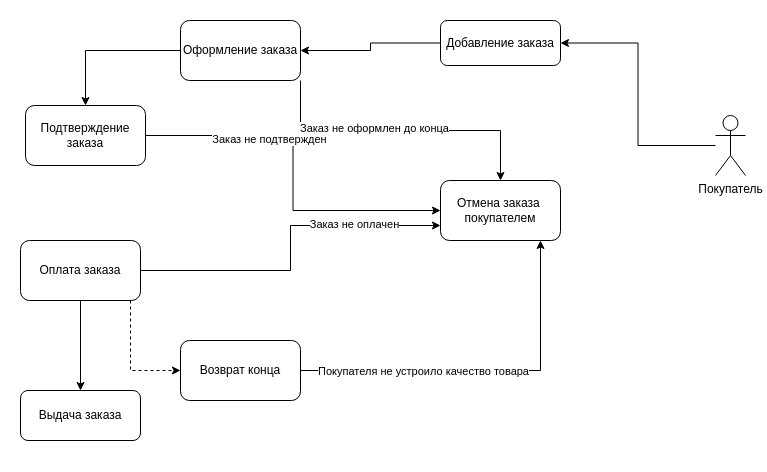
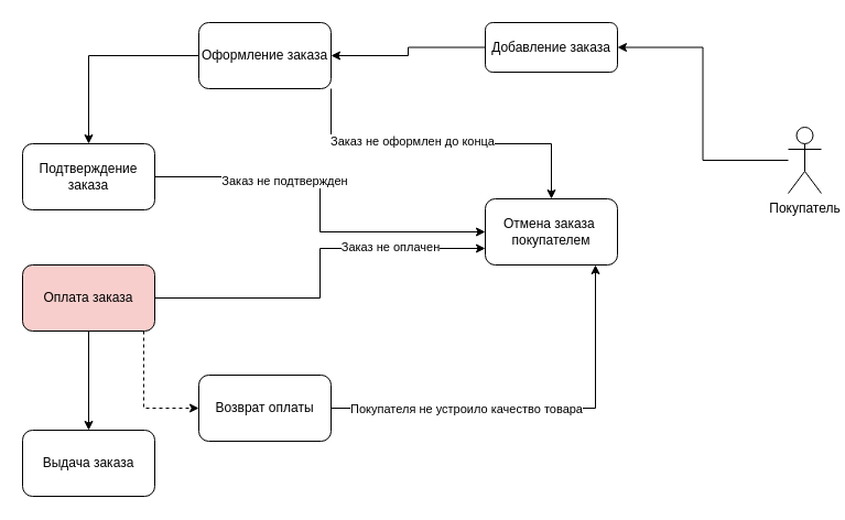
  <mxCell id="0" />
  <mxCell id="1" parent="0" />
  <mxCell id="2" style="edgeStyle=orthogonalEdgeStyle;rounded=0;orthogonalLoop=1;jettySize=auto;html=1;exitX=1;exitY=0.5;exitDx=0;exitDy=0;entryX=0;entryY=0.5;entryDx=0;entryDy=0;" edge="1" parent="1" source="4" target="13"><mxGeometry relative="1" as="geometry" /></mxCell>
  <mxCell id="3" value="Заказ не подтвержден" style="edgeLabel;html=1;align=center;verticalAlign=middle;resizable=0;points=[];" vertex="1" connectable="0" parent="2"><mxGeometry x="-0.333" y="-3" relative="1" as="geometry"><mxPoint as="offset" /></mxGeometry></mxCell>
- <mxCell id="4" value="Подтверждение заказа" style="rounded=1;whiteSpace=wrap;html=1;" vertex="1" parent="1"><mxGeometry x="25" y="105" width="120" height="60" as="geometry" /></mxCell>
+ <mxCell id="4" value="Подтверждение заказа" style="rounded=1;whiteSpace=wrap;html=1;" vertex="1" parent="1"><mxGeometry x="20" y="130" width="120" height="60" as="geometry" /></mxCell>
  <mxCell id="5" style="edgeStyle=orthogonalEdgeStyle;rounded=0;orthogonalLoop=1;jettySize=auto;html=1;exitX=1;exitY=1;exitDx=0;exitDy=0;entryX=0.5;entryY=0;entryDx=0;entryDy=0;" edge="1" parent="1" source="8" target="13"><mxGeometry relative="1" as="geometry" /></mxCell>
  <mxCell id="6" value="Заказ не оформлен до конца" style="edgeLabel;html=1;align=center;verticalAlign=middle;resizable=0;points=[];" vertex="1" connectable="0" parent="5"><mxGeometry x="-0.178" y="3" relative="1" as="geometry"><mxPoint as="offset" /></mxGeometry></mxCell>
  <mxCell id="7" style="edgeStyle=orthogonalEdgeStyle;rounded=0;orthogonalLoop=1;jettySize=auto;html=1;entryX=0.5;entryY=0;entryDx=0;entryDy=0;" edge="1" parent="1" source="8" target="4"><mxGeometry relative="1" as="geometry" /></mxCell>
  <mxCell id="8" value="Оформление заказа" style="rounded=1;whiteSpace=wrap;html=1;" vertex="1" parent="1"><mxGeometry x="180" y="20" width="120" height="60" as="geometry" /></mxCell>
  <mxCell id="9" style="edgeStyle=orthogonalEdgeStyle;rounded=0;orthogonalLoop=1;jettySize=auto;html=1;entryX=1;entryY=0.5;entryDx=0;entryDy=0;" edge="1" parent="1" source="10" target="8"><mxGeometry relative="1" as="geometry" /></mxCell>
  <mxCell id="10" value="Добавление заказа" style="rounded=1;whiteSpace=wrap;html=1;" vertex="1" parent="1"><mxGeometry x="440" y="20" width="120" height="45" as="geometry" /></mxCell>
  <mxCell id="11" style="edgeStyle=orthogonalEdgeStyle;rounded=0;orthogonalLoop=1;jettySize=auto;html=1;entryX=1;entryY=0.5;entryDx=0;entryDy=0;" edge="1" parent="1" source="12" target="10"><mxGeometry relative="1" as="geometry" /></mxCell>
  <mxCell id="12" value="Покупатель" style="shape=umlActor;verticalLabelPosition=bottom;verticalAlign=top;html=1;outlineConnect=0;" vertex="1" parent="1"><mxGeometry x="715" y="115" width="30" height="60" as="geometry" /></mxCell>
  <mxCell id="13" value="Отмена заказа&amp;nbsp;&lt;br&gt;покупателем" style="rounded=1;whiteSpace=wrap;html=1;" vertex="1" parent="1"><mxGeometry x="440" y="180" width="120" height="60" as="geometry" /></mxCell>
  <mxCell id="14" style="edgeStyle=orthogonalEdgeStyle;rounded=0;orthogonalLoop=1;jettySize=auto;html=1;entryX=0;entryY=0.75;entryDx=0;entryDy=0;" edge="1" parent="1" source="18" target="13"><mxGeometry relative="1" as="geometry" /></mxCell>
  <mxCell id="15" value="Заказ не оплачен" style="edgeLabel;html=1;align=center;verticalAlign=middle;resizable=0;points=[];" vertex="1" connectable="0" parent="14"><mxGeometry x="0.49" y="2" relative="1" as="geometry"><mxPoint x="1" as="offset" /></mxGeometry></mxCell>
  <mxCell id="16" style="edgeStyle=orthogonalEdgeStyle;rounded=0;orthogonalLoop=1;jettySize=auto;html=1;entryX=0;entryY=0.5;entryDx=0;entryDy=0;dashed=1;" edge="1" parent="1" source="18" target="21"><mxGeometry relative="1" as="geometry"><Array as="points"><mxPoint x="130" y="370" /></Array></mxGeometry></mxCell>
  <mxCell id="17" style="edgeStyle=orthogonalEdgeStyle;rounded=0;orthogonalLoop=1;jettySize=auto;html=1;exitX=0.5;exitY=1;exitDx=0;exitDy=0;entryX=0.5;entryY=0;entryDx=0;entryDy=0;" edge="1" parent="1" source="18" target="22"><mxGeometry relative="1" as="geometry" /></mxCell>
- <mxCell id="18" value="Оплата заказа" style="rounded=1;whiteSpace=wrap;html=1;" vertex="1" parent="1"><mxGeometry x="20" y="240" width="120" height="60" as="geometry" /></mxCell>
+ <mxCell id="18" value="Оплата заказа" style="rounded=1;whiteSpace=wrap;html=1;fillColor=#f8cecc;" vertex="1" parent="1"><mxGeometry x="20" y="240" width="120" height="60" as="geometry" /></mxCell>
  <mxCell id="19" style="edgeStyle=orthogonalEdgeStyle;rounded=0;orthogonalLoop=1;jettySize=auto;html=1;" edge="1" parent="1" source="21"><mxGeometry relative="1" as="geometry"><mxPoint x="540" y="240" as="targetPoint" /><Array as="points"><mxPoint x="540" y="370" /><mxPoint x="540" y="240" /></Array></mxGeometry></mxCell>
  <mxCell id="20" value="Покупателя не устроило качество товара" style="edgeLabel;html=1;align=center;verticalAlign=middle;resizable=0;points=[];" vertex="1" connectable="0" parent="19"><mxGeometry x="-0.606" y="4" relative="1" as="geometry"><mxPoint x="49" y="4" as="offset" /></mxGeometry></mxCell>
- <mxCell id="21" value="Возврат конца" style="rounded=1;whiteSpace=wrap;html=1;" vertex="1" parent="1"><mxGeometry x="180" y="340" width="120" height="60" as="geometry" /></mxCell>
- <mxCell id="22" value="Выдача заказа" style="rounded=1;whiteSpace=wrap;html=1;" vertex="1" parent="1"><mxGeometry x="20" y="390" width="120" height="50" as="geometry" /></mxCell>
+ <mxCell id="21" value="Возврат оплаты" style="rounded=1;whiteSpace=wrap;html=1;" vertex="1" parent="1"><mxGeometry x="180" y="340" width="120" height="60" as="geometry" /></mxCell>
+ <mxCell id="22" value="Выдача заказа" style="rounded=1;whiteSpace=wrap;html=1;" vertex="1" parent="1"><mxGeometry x="20" y="390" width="120" height="60" as="geometry" /></mxCell>
